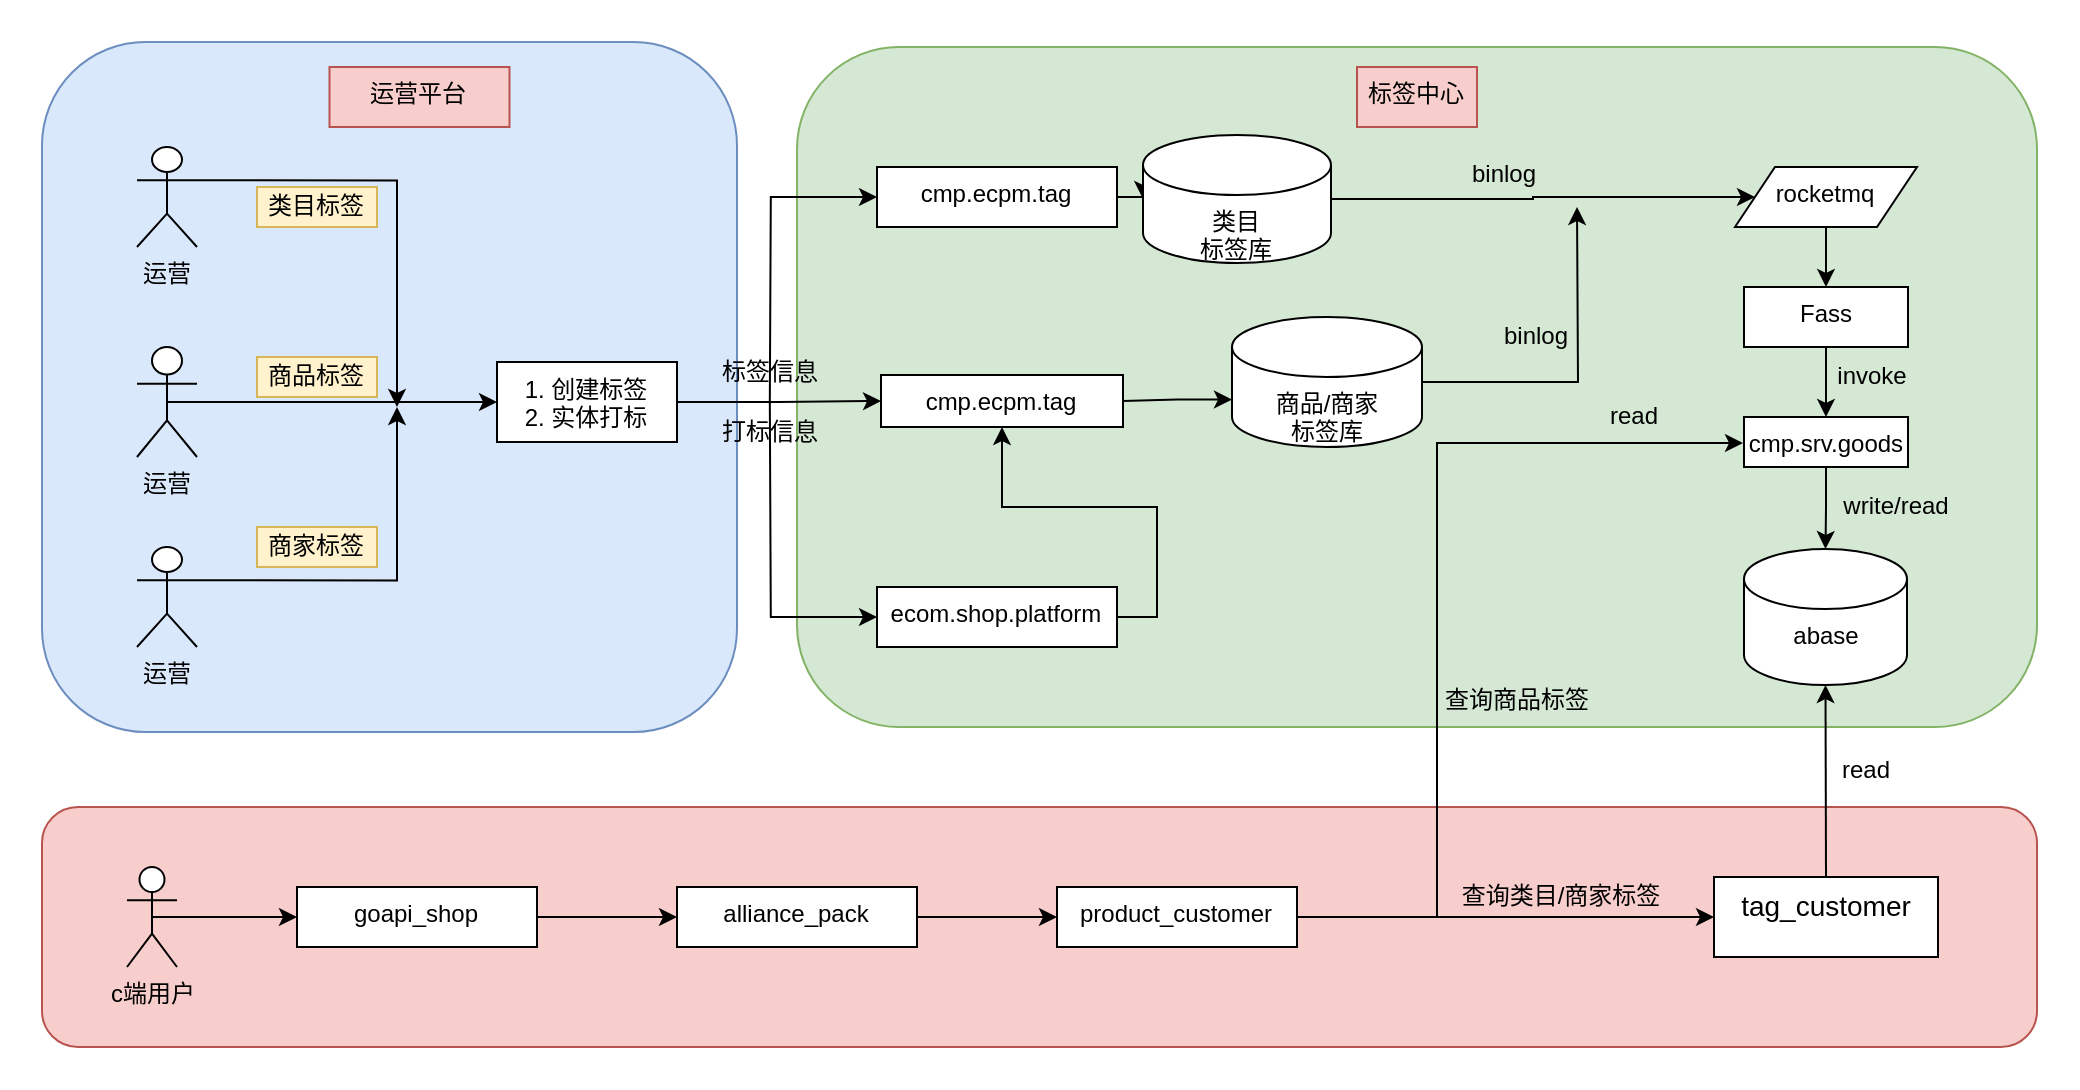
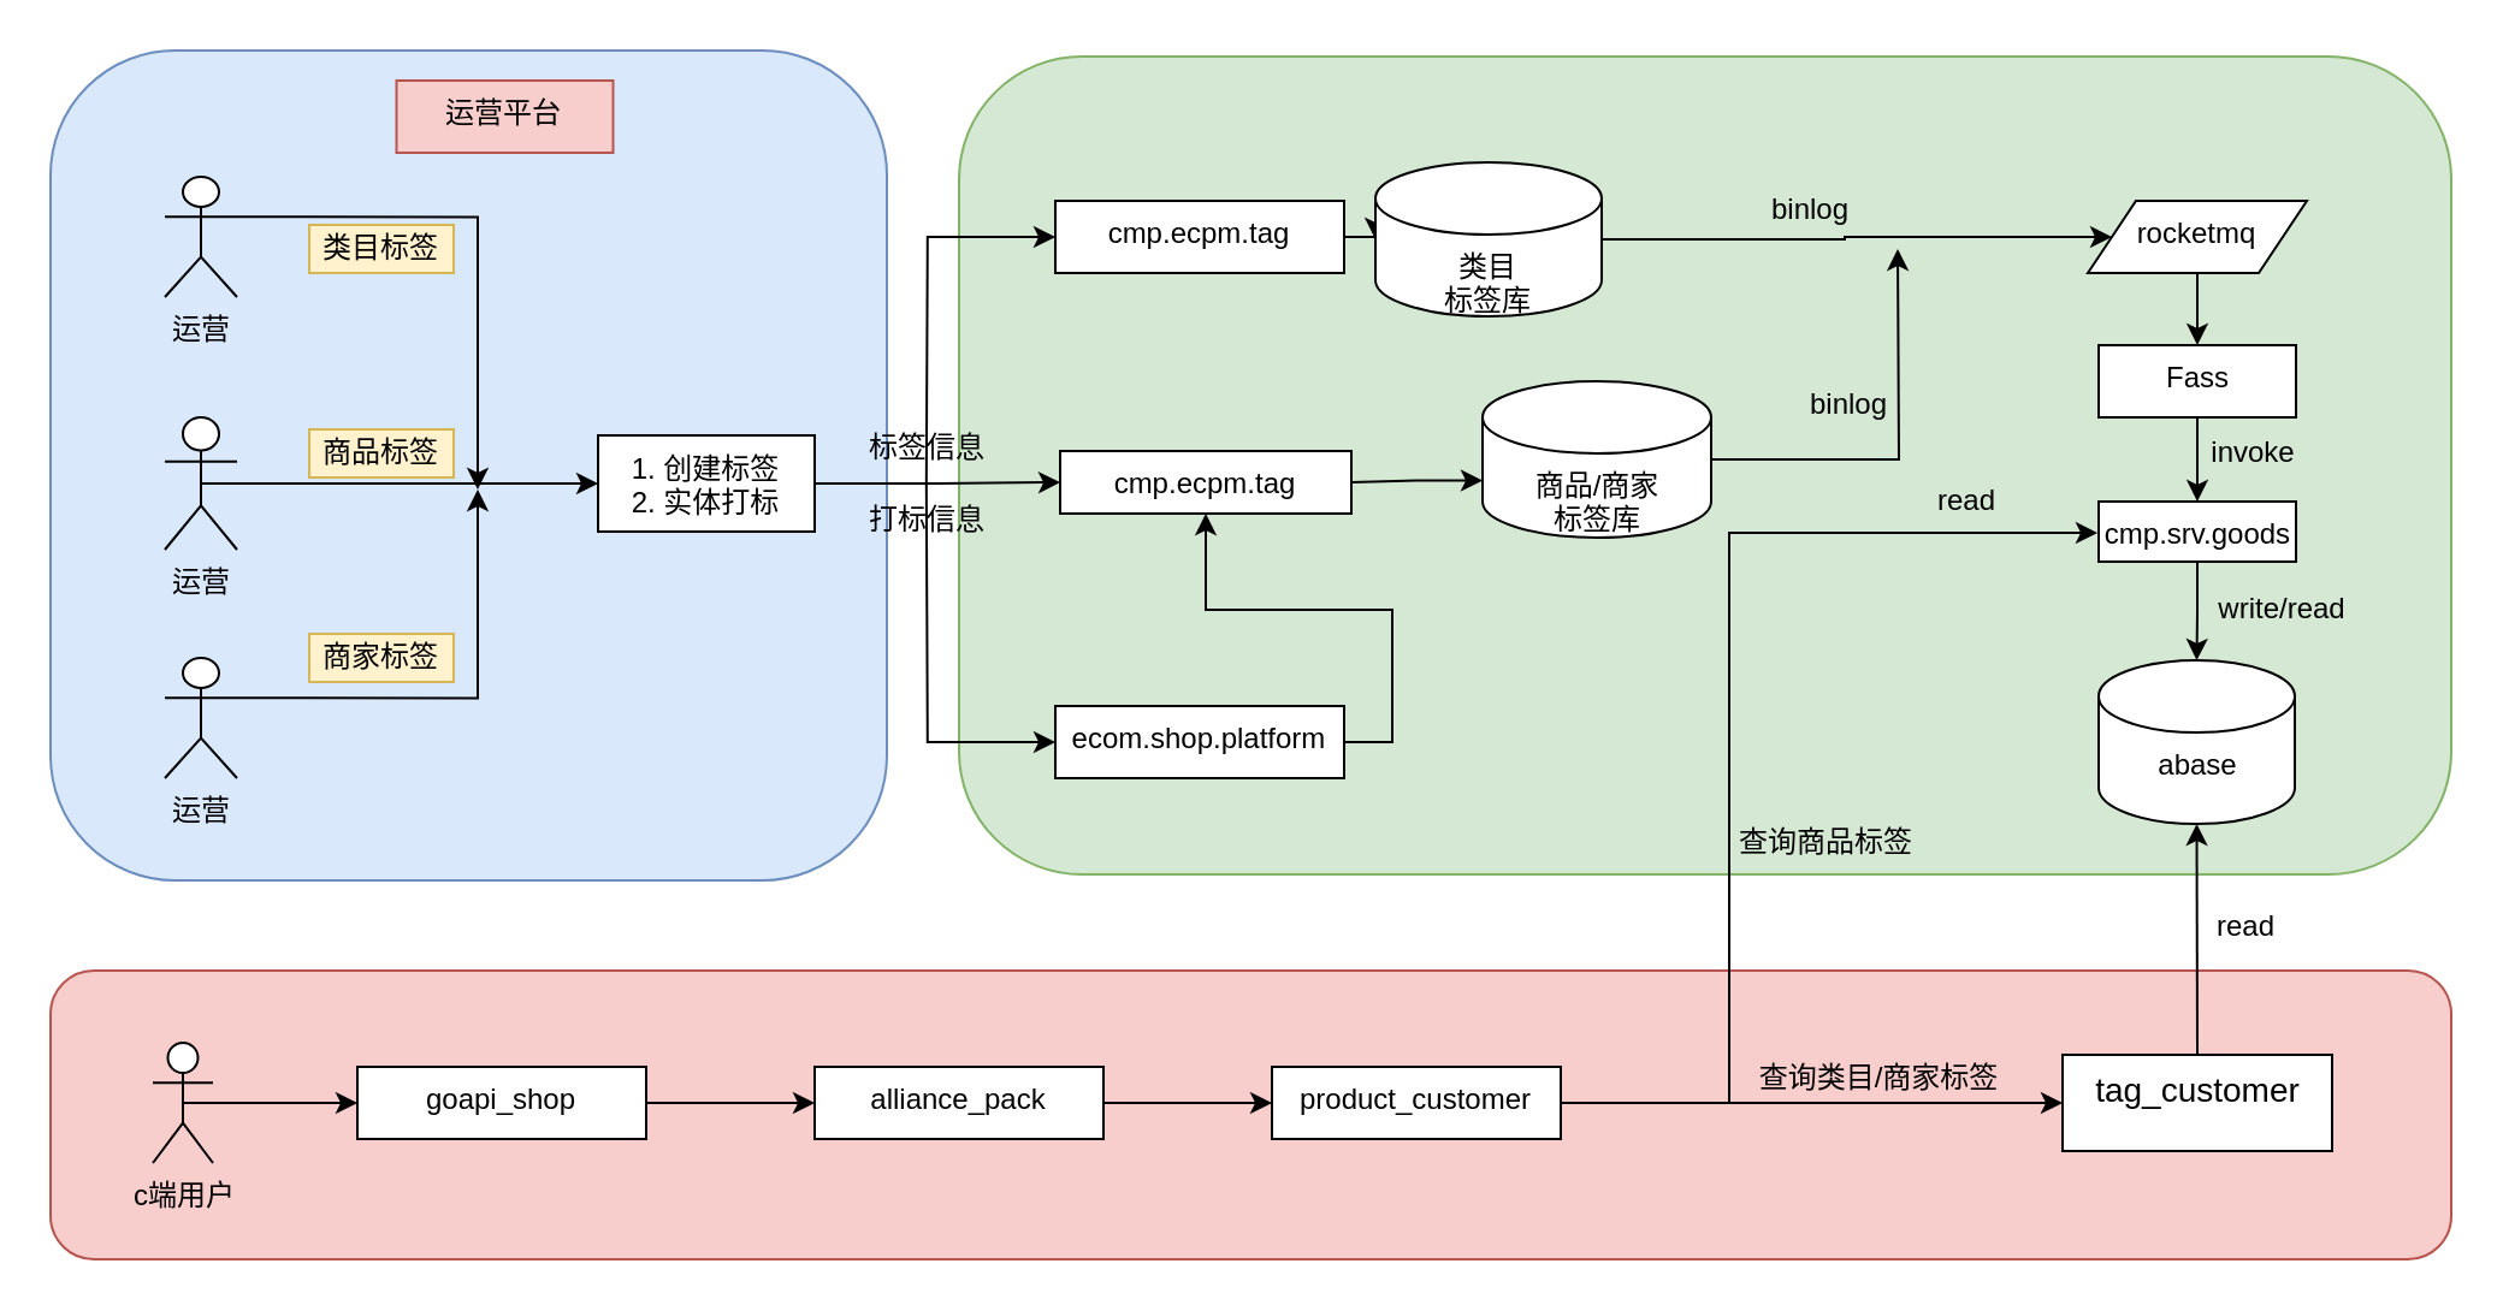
  <mxCell id="0" />
  <mxCell id="1" parent="0" />
  <mxCell id="2" value="" style="rounded=1;whiteSpace=wrap;html=1;verticalAlign=top;fillColor=#f8cecc;strokeColor=#b85450;" vertex="1" parent="1"><mxGeometry x="20.5" y="403" width="997.5" height="120" as="geometry" /></mxCell>
  <mxCell id="3" value="" style="rounded=1;whiteSpace=wrap;html=1;verticalAlign=top;fillColor=#dae8fc;strokeColor=#6c8ebf;" vertex="1" parent="1"><mxGeometry x="20.5" y="20.5" width="347.5" height="345" as="geometry" /></mxCell>
  <mxCell id="4" value="" style="rounded=1;whiteSpace=wrap;html=1;verticalAlign=top;fillColor=#d5e8d4;strokeColor=#82b366;" vertex="1" parent="1"><mxGeometry x="398" y="23" width="620" height="340" as="geometry" /></mxCell>
  <mxCell id="5" style="edgeStyle=orthogonalEdgeStyle;rounded=0;orthogonalLoop=1;jettySize=auto;html=1;exitX=1;exitY=0.333;exitDx=0;exitDy=0;exitPerimeter=0;" edge="1" parent="1" source="6"><mxGeometry relative="1" as="geometry"><mxPoint x="198" y="203" as="targetPoint" /><Array as="points"><mxPoint x="198" y="90" /><mxPoint x="198" y="203" /></Array></mxGeometry></mxCell>
  <mxCell id="6" value="运营" style="shape=umlActor;verticalLabelPosition=bottom;verticalAlign=top;html=1;outlineConnect=0;" vertex="1" parent="1"><mxGeometry x="68" y="73" width="30" height="50" as="geometry" /></mxCell>
  <mxCell id="7" style="edgeStyle=orthogonalEdgeStyle;rounded=0;orthogonalLoop=1;jettySize=auto;html=1;exitX=0.5;exitY=0.5;exitDx=0;exitDy=0;exitPerimeter=0;entryX=0;entryY=0.5;entryDx=0;entryDy=0;" edge="1" parent="1" source="8" target="12"><mxGeometry relative="1" as="geometry"><Array as="points"><mxPoint x="198" y="201" /><mxPoint x="198" y="201" /></Array></mxGeometry></mxCell>
  <mxCell id="8" value="运营" style="shape=umlActor;verticalLabelPosition=bottom;verticalAlign=top;html=1;outlineConnect=0;" vertex="1" parent="1"><mxGeometry x="68" y="173" width="30" height="55" as="geometry" /></mxCell>
  <mxCell id="9" style="edgeStyle=orthogonalEdgeStyle;rounded=0;orthogonalLoop=1;jettySize=auto;html=1;exitX=1;exitY=0.333;exitDx=0;exitDy=0;exitPerimeter=0;" edge="1" parent="1" source="10"><mxGeometry relative="1" as="geometry"><mxPoint x="198" y="203" as="targetPoint" /><Array as="points"><mxPoint x="198" y="290" /><mxPoint x="198" y="203" /></Array></mxGeometry></mxCell>
  <mxCell id="10" value="运营" style="shape=umlActor;verticalLabelPosition=bottom;verticalAlign=top;html=1;outlineConnect=0;" vertex="1" parent="1"><mxGeometry x="68" y="273" width="30" height="50" as="geometry" /></mxCell>
  <mxCell id="11" style="edgeStyle=orthogonalEdgeStyle;rounded=0;orthogonalLoop=1;jettySize=auto;html=1;exitX=1;exitY=0.5;exitDx=0;exitDy=0;entryX=0;entryY=0.5;entryDx=0;entryDy=0;startArrow=none;startFill=0;endArrow=classic;endFill=1;" edge="1" parent="1" source="12" target="20"><mxGeometry relative="1" as="geometry" /></mxCell>
  <mxCell id="12" value="1. 创建标签&lt;br&gt;2. 实体打标" style="rounded=0;whiteSpace=wrap;html=1;verticalAlign=top;" vertex="1" parent="1"><mxGeometry x="248" y="180.5" width="90" height="40" as="geometry" /></mxCell>
  <mxCell id="13" value="类目标签" style="text;html=1;strokeColor=#d6b656;fillColor=#fff2cc;align=center;verticalAlign=middle;whiteSpace=wrap;rounded=0;" vertex="1" parent="1"><mxGeometry x="128" y="93" width="60" height="20" as="geometry" /></mxCell>
  <mxCell id="14" value="商品标签" style="text;html=1;strokeColor=#d6b656;fillColor=#fff2cc;align=center;verticalAlign=middle;whiteSpace=wrap;rounded=0;" vertex="1" parent="1"><mxGeometry x="128" y="178" width="60" height="20" as="geometry" /></mxCell>
  <mxCell id="15" value="商家标签" style="text;html=1;strokeColor=#d6b656;fillColor=#fff2cc;align=center;verticalAlign=middle;whiteSpace=wrap;rounded=0;" vertex="1" parent="1"><mxGeometry x="128" y="263" width="60" height="20" as="geometry" /></mxCell>
  <mxCell id="16" value="运营平台" style="rounded=0;whiteSpace=wrap;html=1;verticalAlign=top;fillColor=#f8cecc;strokeColor=#b85450;" vertex="1" parent="1"><mxGeometry x="164.25" y="33" width="90" height="30" as="geometry" /></mxCell>
  <mxCell id="17" style="edgeStyle=orthogonalEdgeStyle;rounded=0;orthogonalLoop=1;jettySize=auto;html=1;exitX=1;exitY=0.5;exitDx=0;exitDy=0;entryX=0;entryY=0.5;entryDx=0;entryDy=0;entryPerimeter=0;" edge="1" parent="1" source="19" target="25"><mxGeometry relative="1" as="geometry" /></mxCell>
  <mxCell id="18" style="edgeStyle=orthogonalEdgeStyle;rounded=0;orthogonalLoop=1;jettySize=auto;html=1;exitX=0;exitY=0.5;exitDx=0;exitDy=0;startArrow=classic;startFill=1;endArrow=none;endFill=0;" edge="1" parent="1" source="19"><mxGeometry relative="1" as="geometry"><mxPoint x="384.412" y="201.235" as="targetPoint" /></mxGeometry></mxCell>
  <mxCell id="19" value="cmp.ecpm.tag" style="rounded=0;whiteSpace=wrap;html=1;verticalAlign=top;" vertex="1" parent="1"><mxGeometry x="438" y="83" width="120" height="30" as="geometry" /></mxCell>
  <mxCell id="20" value="cmp.ecpm.tag" style="rounded=0;whiteSpace=wrap;html=1;verticalAlign=top;" vertex="1" parent="1"><mxGeometry x="440" y="187" width="121" height="26" as="geometry" /></mxCell>
  <mxCell id="21" style="edgeStyle=orthogonalEdgeStyle;rounded=0;orthogonalLoop=1;jettySize=auto;html=1;exitX=1;exitY=0.5;exitDx=0;exitDy=0;entryX=0.5;entryY=1;entryDx=0;entryDy=0;" edge="1" parent="1" source="23" target="20"><mxGeometry relative="1" as="geometry" /></mxCell>
  <mxCell id="22" style="edgeStyle=orthogonalEdgeStyle;rounded=0;orthogonalLoop=1;jettySize=auto;html=1;exitX=0;exitY=0.5;exitDx=0;exitDy=0;startArrow=classic;startFill=1;endArrow=none;endFill=0;" edge="1" parent="1" source="23"><mxGeometry relative="1" as="geometry"><mxPoint x="384.412" y="200.059" as="targetPoint" /></mxGeometry></mxCell>
  <mxCell id="23" value="ecom.shop.platform" style="rounded=0;whiteSpace=wrap;html=1;verticalAlign=top;" vertex="1" parent="1"><mxGeometry x="438" y="293" width="120" height="30" as="geometry" /></mxCell>
  <mxCell id="24" style="edgeStyle=orthogonalEdgeStyle;rounded=0;orthogonalLoop=1;jettySize=auto;html=1;exitX=1;exitY=0.5;exitDx=0;exitDy=0;exitPerimeter=0;" edge="1" parent="1" source="25" target="30"><mxGeometry relative="1" as="geometry" /></mxCell>
  <mxCell id="25" value="类目&lt;br&gt;标签库" style="shape=cylinder3;whiteSpace=wrap;html=1;boundedLbl=1;backgroundOutline=1;size=15;verticalAlign=top;" vertex="1" parent="1"><mxGeometry x="571" y="67" width="94" height="64" as="geometry" /></mxCell>
  <mxCell id="26" style="edgeStyle=orthogonalEdgeStyle;rounded=0;orthogonalLoop=1;jettySize=auto;html=1;exitX=1;exitY=0.5;exitDx=0;exitDy=0;exitPerimeter=0;endArrow=classic;endFill=1;" edge="1" parent="1" source="28"><mxGeometry relative="1" as="geometry"><mxPoint x="788" y="103" as="targetPoint" /></mxGeometry></mxCell>
  <mxCell id="27" style="edgeStyle=orthogonalEdgeStyle;rounded=0;orthogonalLoop=1;jettySize=auto;html=1;exitX=0;exitY=0;exitDx=0;exitDy=41.25;exitPerimeter=0;entryX=1;entryY=0.5;entryDx=0;entryDy=0;startArrow=classic;startFill=1;endArrow=none;endFill=0;" edge="1" parent="1" source="28" target="20"><mxGeometry relative="1" as="geometry" /></mxCell>
  <mxCell id="28" value="商品/商家&lt;br&gt;标签库" style="shape=cylinder3;whiteSpace=wrap;html=1;boundedLbl=1;backgroundOutline=1;size=15;verticalAlign=top;" vertex="1" parent="1"><mxGeometry x="615.5" y="158" width="95" height="65" as="geometry" /></mxCell>
  <mxCell id="29" style="edgeStyle=orthogonalEdgeStyle;rounded=0;orthogonalLoop=1;jettySize=auto;html=1;exitX=0.5;exitY=1;exitDx=0;exitDy=0;entryX=0.5;entryY=0;entryDx=0;entryDy=0;endArrow=classic;endFill=1;" edge="1" parent="1" source="30" target="32"><mxGeometry relative="1" as="geometry" /></mxCell>
  <mxCell id="30" value="rocketmq" style="shape=parallelogram;perimeter=parallelogramPerimeter;whiteSpace=wrap;html=1;fixedSize=1;verticalAlign=top;" vertex="1" parent="1"><mxGeometry x="867" y="83" width="91" height="30" as="geometry" /></mxCell>
  <mxCell id="31" style="edgeStyle=orthogonalEdgeStyle;rounded=0;orthogonalLoop=1;jettySize=auto;html=1;exitX=0.5;exitY=1;exitDx=0;exitDy=0;entryX=0.5;entryY=0;entryDx=0;entryDy=0;endArrow=classic;endFill=1;" edge="1" parent="1" source="32" target="35"><mxGeometry relative="1" as="geometry" /></mxCell>
  <mxCell id="32" value="Fass" style="rounded=0;whiteSpace=wrap;html=1;verticalAlign=top;" vertex="1" parent="1"><mxGeometry x="871.5" y="143" width="82" height="30" as="geometry" /></mxCell>
  <mxCell id="33" style="edgeStyle=orthogonalEdgeStyle;rounded=0;orthogonalLoop=1;jettySize=auto;html=1;exitX=0.5;exitY=1;exitDx=0;exitDy=0;entryX=0.5;entryY=0;entryDx=0;entryDy=0;entryPerimeter=0;endArrow=classic;endFill=1;" edge="1" parent="1" source="35" target="36"><mxGeometry relative="1" as="geometry" /></mxCell>
  <mxCell id="34" style="edgeStyle=orthogonalEdgeStyle;rounded=0;orthogonalLoop=1;jettySize=auto;html=1;startArrow=classic;startFill=1;endArrow=none;endFill=0;entryX=1;entryY=0.5;entryDx=0;entryDy=0;" edge="1" parent="1" target="49"><mxGeometry relative="1" as="geometry"><mxPoint x="871" y="221" as="sourcePoint" /><mxPoint x="769" y="276" as="targetPoint" /><Array as="points"><mxPoint x="718" y="221" /><mxPoint x="718" y="458" /></Array></mxGeometry></mxCell>
  <mxCell id="35" value="cmp.srv.goods" style="rounded=0;whiteSpace=wrap;html=1;verticalAlign=top;" vertex="1" parent="1"><mxGeometry x="871.5" y="208" width="82" height="25" as="geometry" /></mxCell>
  <mxCell id="36" value="abase" style="shape=cylinder3;whiteSpace=wrap;html=1;boundedLbl=1;backgroundOutline=1;size=15;verticalAlign=top;" vertex="1" parent="1"><mxGeometry x="871.5" y="274" width="81.5" height="68" as="geometry" /></mxCell>
  <mxCell id="37" value="binlog" style="text;html=1;strokeColor=none;fillColor=none;align=center;verticalAlign=middle;whiteSpace=wrap;rounded=0;" vertex="1" parent="1"><mxGeometry x="732" y="77" width="40" height="20" as="geometry" /></mxCell>
  <mxCell id="38" value="binlog" style="text;html=1;strokeColor=none;fillColor=none;align=center;verticalAlign=middle;whiteSpace=wrap;rounded=0;" vertex="1" parent="1"><mxGeometry x="748" y="158" width="40" height="20" as="geometry" /></mxCell>
  <mxCell id="39" value="invoke" style="text;html=1;align=center;verticalAlign=middle;whiteSpace=wrap;rounded=0;" vertex="1" parent="1"><mxGeometry x="916" y="178" width="40" height="20" as="geometry" /></mxCell>
  <mxCell id="40" value="write/read" style="text;html=1;strokeColor=none;fillColor=none;align=center;verticalAlign=middle;whiteSpace=wrap;rounded=0;" vertex="1" parent="1"><mxGeometry x="928" y="243" width="40" height="20" as="geometry" /></mxCell>
- <mxCell id="41" value="标签中心" style="rounded=0;whiteSpace=wrap;html=1;verticalAlign=top;fillColor=#f8cecc;strokeColor=#b85450;" vertex="1" parent="1"><mxGeometry x="678" y="33" width="60" height="30" as="geometry" /></mxCell>
  <mxCell id="42" style="edgeStyle=orthogonalEdgeStyle;rounded=0;orthogonalLoop=1;jettySize=auto;html=1;exitX=0.5;exitY=0.5;exitDx=0;exitDy=0;exitPerimeter=0;entryX=0;entryY=0.5;entryDx=0;entryDy=0;endArrow=classic;endFill=1;" edge="1" parent="1" source="43" target="45"><mxGeometry relative="1" as="geometry" /></mxCell>
  <mxCell id="43" value="c端用户" style="shape=umlActor;verticalLabelPosition=bottom;verticalAlign=top;html=1;outlineConnect=0;" vertex="1" parent="1"><mxGeometry x="63" y="433" width="25" height="50" as="geometry" /></mxCell>
  <mxCell id="44" style="edgeStyle=orthogonalEdgeStyle;rounded=0;orthogonalLoop=1;jettySize=auto;html=1;exitX=1;exitY=0.5;exitDx=0;exitDy=0;entryX=0;entryY=0.5;entryDx=0;entryDy=0;endArrow=classic;endFill=1;" edge="1" parent="1" source="45" target="47"><mxGeometry relative="1" as="geometry" /></mxCell>
  <mxCell id="45" value="goapi_shop" style="rounded=0;whiteSpace=wrap;html=1;verticalAlign=top;" vertex="1" parent="1"><mxGeometry x="148" y="443" width="120" height="30" as="geometry" /></mxCell>
  <mxCell id="46" style="edgeStyle=orthogonalEdgeStyle;rounded=0;orthogonalLoop=1;jettySize=auto;html=1;exitX=1;exitY=0.5;exitDx=0;exitDy=0;entryX=0;entryY=0.5;entryDx=0;entryDy=0;endArrow=classic;endFill=1;" edge="1" parent="1" source="47" target="49"><mxGeometry relative="1" as="geometry" /></mxCell>
  <mxCell id="47" value="alliance_pack" style="rounded=0;whiteSpace=wrap;html=1;verticalAlign=top;" vertex="1" parent="1"><mxGeometry x="338" y="443" width="120" height="30" as="geometry" /></mxCell>
  <mxCell id="48" style="edgeStyle=orthogonalEdgeStyle;rounded=0;orthogonalLoop=1;jettySize=auto;html=1;exitX=1;exitY=0.5;exitDx=0;exitDy=0;endArrow=classic;endFill=1;" edge="1" parent="1" source="49" target="50"><mxGeometry relative="1" as="geometry" /></mxCell>
  <mxCell id="49" value="product_customer" style="rounded=0;whiteSpace=wrap;html=1;verticalAlign=top;" vertex="1" parent="1"><mxGeometry x="528" y="443" width="120" height="30" as="geometry" /></mxCell>
  <mxCell id="50" value="&lt;font style=&quot;font-size: 14px&quot;&gt;tag_customer&lt;/font&gt;" style="rounded=0;whiteSpace=wrap;html=1;verticalAlign=top;align=center;" vertex="1" parent="1"><mxGeometry x="856.5" y="438" width="112" height="40" as="geometry" /></mxCell>
  <mxCell id="51" value="标签信息" style="text;html=1;strokeColor=none;fillColor=none;align=center;verticalAlign=middle;whiteSpace=wrap;rounded=0;" vertex="1" parent="1"><mxGeometry x="357" y="176" width="56" height="20" as="geometry" /></mxCell>
  <mxCell id="52" value="打标信息" style="text;html=1;strokeColor=none;fillColor=none;align=center;verticalAlign=middle;whiteSpace=wrap;rounded=0;" vertex="1" parent="1"><mxGeometry x="357" y="206" width="56" height="20" as="geometry" /></mxCell>
  <mxCell id="53" value="查询商品标签" style="text;html=1;strokeColor=none;fillColor=none;align=center;verticalAlign=middle;whiteSpace=wrap;rounded=0;" vertex="1" parent="1"><mxGeometry x="702" y="340" width="113" height="20" as="geometry" /></mxCell>
  <mxCell id="54" value="查询类目/商家标签" style="text;html=1;strokeColor=none;fillColor=none;align=center;verticalAlign=middle;whiteSpace=wrap;rounded=0;" vertex="1" parent="1"><mxGeometry x="724" y="438" width="113" height="20" as="geometry" /></mxCell>
  <mxCell id="55" value="read" style="text;html=1;strokeColor=none;fillColor=none;align=center;verticalAlign=middle;whiteSpace=wrap;rounded=0;" vertex="1" parent="1"><mxGeometry x="797" y="198" width="40" height="20" as="geometry" /></mxCell>
  <mxCell id="56" value="" style="endArrow=classic;html=1;exitX=0.5;exitY=0;exitDx=0;exitDy=0;entryX=0.5;entryY=1;entryDx=0;entryDy=0;entryPerimeter=0;" edge="1" parent="1" source="50" target="36"><mxGeometry width="50" height="50" relative="1" as="geometry"><mxPoint x="488" y="300" as="sourcePoint" /><mxPoint x="538" y="250" as="targetPoint" /></mxGeometry></mxCell>
  <mxCell id="57" value="read" style="text;html=1;strokeColor=none;fillColor=none;align=center;verticalAlign=middle;whiteSpace=wrap;rounded=0;" vertex="1" parent="1"><mxGeometry x="913" y="375" width="40" height="20" as="geometry" /></mxCell>
